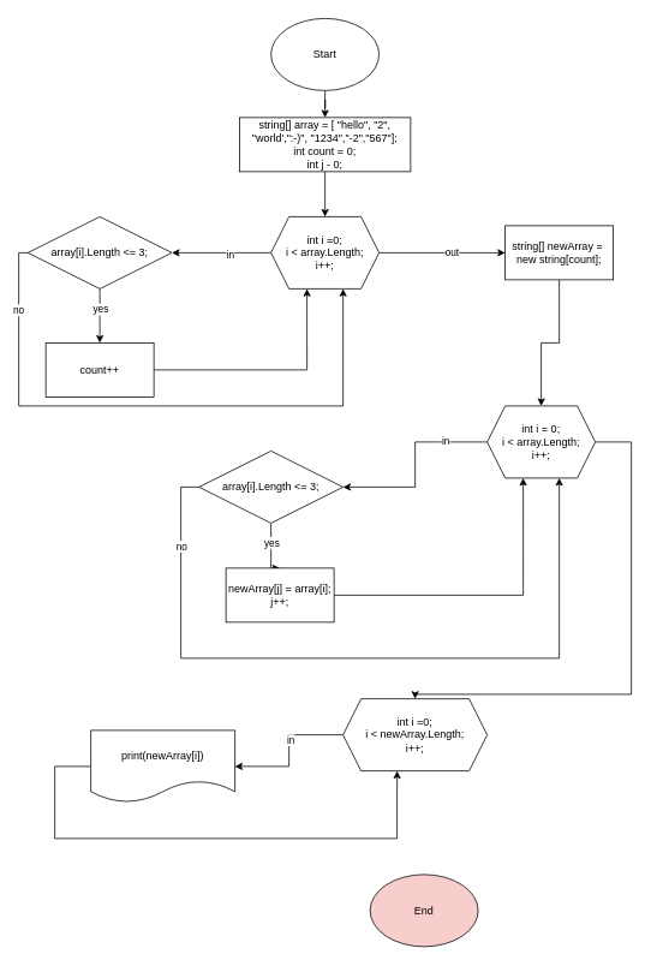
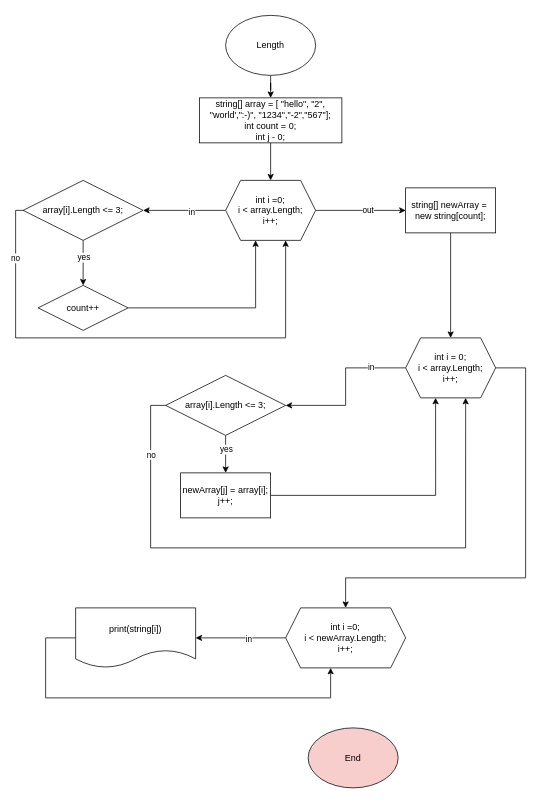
  <mxCell id="0" />
  <mxCell id="1" parent="0" />
  <mxCell id="2" style="edgeStyle=orthogonalEdgeStyle;rounded=0;orthogonalLoop=1;jettySize=auto;html=1;entryX=0.5;entryY=0;entryDx=0;entryDy=0;" edge="1" parent="1" source="3" target="5"><mxGeometry relative="1" as="geometry" /></mxCell>
- <mxCell id="3" value="Start" style="ellipse;whiteSpace=wrap;html=1;" vertex="1" parent="1"><mxGeometry x="300" y="20" width="120" height="80" as="geometry" /></mxCell>
+ <mxCell id="3" value="Length" style="ellipse;whiteSpace=wrap;html=1;" vertex="1" parent="1"><mxGeometry x="300" y="20" width="120" height="80" as="geometry" /></mxCell>
  <mxCell id="4" style="edgeStyle=orthogonalEdgeStyle;rounded=0;orthogonalLoop=1;jettySize=auto;html=1;entryX=0.5;entryY=0;entryDx=0;entryDy=0;" edge="1" parent="1" source="5" target="10"><mxGeometry relative="1" as="geometry" /></mxCell>
  <mxCell id="5" value="string[] array = [ &quot;hello&quot;, &quot;2&quot;, &quot;world',&quot;:-)&quot;, &quot;1234&quot;,&quot;-2&quot;,&quot;567&quot;];&lt;br&gt;int count = 0;&lt;br&gt;int j - 0;" style="rounded=0;whiteSpace=wrap;html=1;" vertex="1" parent="1"><mxGeometry x="265" y="130" width="190" height="60" as="geometry" /></mxCell>
  <mxCell id="6" style="edgeStyle=orthogonalEdgeStyle;rounded=0;orthogonalLoop=1;jettySize=auto;html=1;entryX=1;entryY=0.5;entryDx=0;entryDy=0;" edge="1" parent="1" source="10" target="15"><mxGeometry relative="1" as="geometry"><Array as="points"><mxPoint x="250" y="280" /><mxPoint x="250" y="280" /></Array></mxGeometry></mxCell>
  <mxCell id="7" value="in" style="edgeLabel;html=1;align=center;verticalAlign=middle;resizable=0;points=[];" vertex="1" connectable="0" parent="6"><mxGeometry x="-0.158" y="2" relative="1" as="geometry"><mxPoint as="offset" /></mxGeometry></mxCell>
  <mxCell id="8" style="edgeStyle=orthogonalEdgeStyle;rounded=0;orthogonalLoop=1;jettySize=auto;html=1;entryX=0;entryY=0.5;entryDx=0;entryDy=0;" edge="1" parent="1" source="10" target="19"><mxGeometry relative="1" as="geometry" /></mxCell>
  <mxCell id="9" value="out" style="edgeLabel;html=1;align=center;verticalAlign=middle;resizable=0;points=[];" vertex="1" connectable="0" parent="8"><mxGeometry x="0.142" y="1" relative="1" as="geometry"><mxPoint as="offset" /></mxGeometry></mxCell>
  <mxCell id="10" value="int i =0;&lt;br&gt;i &amp;lt; array.Length;&lt;br&gt;i++;" style="shape=hexagon;perimeter=hexagonPerimeter2;whiteSpace=wrap;html=1;fixedSize=1;" vertex="1" parent="1"><mxGeometry x="300" y="240" width="120" height="80" as="geometry" /></mxCell>
  <mxCell id="11" style="edgeStyle=orthogonalEdgeStyle;rounded=0;orthogonalLoop=1;jettySize=auto;html=1;entryX=0.5;entryY=0;entryDx=0;entryDy=0;" edge="1" parent="1" source="15" target="17"><mxGeometry relative="1" as="geometry" /></mxCell>
  <mxCell id="12" value="yes" style="edgeLabel;html=1;align=center;verticalAlign=middle;resizable=0;points=[];" vertex="1" connectable="0" parent="11"><mxGeometry x="-0.264" relative="1" as="geometry"><mxPoint as="offset" /></mxGeometry></mxCell>
  <mxCell id="13" style="edgeStyle=orthogonalEdgeStyle;rounded=0;orthogonalLoop=1;jettySize=auto;html=1;entryX=0.667;entryY=1;entryDx=0;entryDy=0;entryPerimeter=0;" edge="1" parent="1" source="15" target="10"><mxGeometry relative="1" as="geometry"><Array as="points"><mxPoint x="20" y="280" /><mxPoint x="20" y="450" /><mxPoint x="380" y="450" /></Array></mxGeometry></mxCell>
  <mxCell id="14" value="no" style="edgeLabel;html=1;align=center;verticalAlign=middle;resizable=0;points=[];" vertex="1" connectable="0" parent="13"><mxGeometry x="-0.781" y="-1" relative="1" as="geometry"><mxPoint as="offset" /></mxGeometry></mxCell>
  <mxCell id="15" value="array[i].Length &amp;lt;= 3;" style="rhombus;whiteSpace=wrap;html=1;" vertex="1" parent="1"><mxGeometry x="30" y="240" width="160" height="80" as="geometry" /></mxCell>
  <mxCell id="16" style="edgeStyle=orthogonalEdgeStyle;rounded=0;orthogonalLoop=1;jettySize=auto;html=1;entryX=0.333;entryY=1;entryDx=0;entryDy=0;entryPerimeter=0;" edge="1" parent="1" source="17" target="10"><mxGeometry relative="1" as="geometry" /></mxCell>
- <mxCell id="17" value="count++" style="rounded=0;whiteSpace=wrap;html=1;" vertex="1" parent="1"><mxGeometry x="50" y="380" width="120" height="60" as="geometry" /></mxCell>
+ <mxCell id="17" value="count++" style="rhombus;whiteSpace=wrap;html=1;" vertex="1" parent="1"><mxGeometry x="50" y="380" width="120" height="60" as="geometry" /></mxCell>
  <mxCell id="18" style="edgeStyle=orthogonalEdgeStyle;rounded=0;orthogonalLoop=1;jettySize=auto;html=1;entryX=0.5;entryY=0;entryDx=0;entryDy=0;" edge="1" parent="1" source="19" target="23"><mxGeometry relative="1" as="geometry" /></mxCell>
- <mxCell id="19" value="string[] newArray =&amp;nbsp;&lt;br&gt;new string[count];" style="rounded=0;whiteSpace=wrap;html=1;" vertex="1" parent="1"><mxGeometry x="560" y="250" width="120" height="60" as="geometry" /></mxCell>
+ <mxCell id="19" value="string[] newArray =&amp;nbsp;&lt;br&gt;new string[count];" style="rounded=0;whiteSpace=wrap;html=1;" vertex="1" parent="1"><mxGeometry x="540" y="250" width="120" height="60" as="geometry" /></mxCell>
  <mxCell id="20" style="edgeStyle=orthogonalEdgeStyle;rounded=0;orthogonalLoop=1;jettySize=auto;html=1;entryX=1;entryY=0.5;entryDx=0;entryDy=0;" edge="1" parent="1" source="23" target="28"><mxGeometry relative="1" as="geometry" /></mxCell>
  <mxCell id="21" value="in" style="edgeLabel;html=1;align=center;verticalAlign=middle;resizable=0;points=[];" vertex="1" connectable="0" parent="20"><mxGeometry x="-0.548" y="-2" relative="1" as="geometry"><mxPoint as="offset" /></mxGeometry></mxCell>
  <mxCell id="22" style="edgeStyle=orthogonalEdgeStyle;rounded=0;orthogonalLoop=1;jettySize=auto;html=1;entryX=0.5;entryY=0;entryDx=0;entryDy=0;" edge="1" parent="1" source="23" target="33"><mxGeometry relative="1" as="geometry"><Array as="points"><mxPoint x="700" y="490" /><mxPoint x="700" y="770" /><mxPoint x="460" y="770" /></Array></mxGeometry></mxCell>
  <mxCell id="23" value="int i = 0;&lt;br&gt;i &amp;lt; array.Length;&lt;br&gt;i++;" style="shape=hexagon;perimeter=hexagonPerimeter2;whiteSpace=wrap;html=1;fixedSize=1;" vertex="1" parent="1"><mxGeometry x="540" y="450" width="120" height="80" as="geometry" /></mxCell>
  <mxCell id="24" style="edgeStyle=orthogonalEdgeStyle;rounded=0;orthogonalLoop=1;jettySize=auto;html=1;entryX=0.5;entryY=0;entryDx=0;entryDy=0;" edge="1" parent="1" source="28" target="30"><mxGeometry relative="1" as="geometry"><Array as="points"><mxPoint x="300" y="610" /><mxPoint x="300" y="610" /></Array></mxGeometry></mxCell>
  <mxCell id="25" value="yes" style="edgeLabel;html=1;align=center;verticalAlign=middle;resizable=0;points=[];" vertex="1" connectable="0" parent="24"><mxGeometry x="-0.291" relative="1" as="geometry"><mxPoint as="offset" /></mxGeometry></mxCell>
  <mxCell id="26" style="edgeStyle=orthogonalEdgeStyle;rounded=0;orthogonalLoop=1;jettySize=auto;html=1;entryX=0.667;entryY=1;entryDx=0;entryDy=0;entryPerimeter=0;" edge="1" parent="1" source="28" target="23"><mxGeometry relative="1" as="geometry"><Array as="points"><mxPoint x="200" y="540" /><mxPoint x="200" y="730" /><mxPoint x="620" y="730" /></Array></mxGeometry></mxCell>
  <mxCell id="27" value="no" style="edgeLabel;html=1;align=center;verticalAlign=middle;resizable=0;points=[];" vertex="1" connectable="0" parent="26"><mxGeometry x="-0.795" relative="1" as="geometry"><mxPoint as="offset" /></mxGeometry></mxCell>
  <mxCell id="28" value="array[i].Length &amp;lt;= 3;" style="rhombus;whiteSpace=wrap;html=1;" vertex="1" parent="1"><mxGeometry x="220" y="500" width="160" height="80" as="geometry" /></mxCell>
  <mxCell id="29" style="edgeStyle=orthogonalEdgeStyle;rounded=0;orthogonalLoop=1;jettySize=auto;html=1;entryX=0.333;entryY=1;entryDx=0;entryDy=0;entryPerimeter=0;" edge="1" parent="1" source="30" target="23"><mxGeometry relative="1" as="geometry" /></mxCell>
- <mxCell id="30" value="newArray[j] = array[i];&lt;br&gt;j++;" style="rounded=0;whiteSpace=wrap;html=1;" vertex="1" parent="1"><mxGeometry x="250" y="630" width="120" height="60" as="geometry" /></mxCell>
+ <mxCell id="30" value="newArray[j] = array[i];&lt;br&gt;j++;" style="rounded=0;whiteSpace=wrap;html=1;" vertex="1" parent="1"><mxGeometry x="240" y="630" width="120" height="60" as="geometry" /></mxCell>
  <mxCell id="31" style="edgeStyle=orthogonalEdgeStyle;rounded=0;orthogonalLoop=1;jettySize=auto;html=1;entryX=1;entryY=0.5;entryDx=0;entryDy=0;" edge="1" parent="1" source="33" target="35"><mxGeometry relative="1" as="geometry" /></mxCell>
  <mxCell id="32" value="in" style="edgeLabel;html=1;align=center;verticalAlign=middle;resizable=0;points=[];" vertex="1" connectable="0" parent="31"><mxGeometry x="-0.161" y="1" relative="1" as="geometry"><mxPoint as="offset" /></mxGeometry></mxCell>
- <mxCell id="33" value="int i =0;&lt;br&gt;i &amp;lt; newArray.Length;&lt;br&gt;i++;" style="shape=hexagon;perimeter=hexagonPerimeter2;whiteSpace=wrap;html=1;fixedSize=1;" vertex="1" parent="1"><mxGeometry x="380" y="775" width="160" height="80" as="geometry" /></mxCell>
+ <mxCell id="33" value="int i =0;&lt;br&gt;i &amp;lt; newArray.Length;&lt;br&gt;i++;" style="shape=hexagon;perimeter=hexagonPerimeter2;whiteSpace=wrap;html=1;fixedSize=1;" vertex="1" parent="1"><mxGeometry x="380" y="810" width="160" height="80" as="geometry" /></mxCell>
  <mxCell id="34" style="edgeStyle=orthogonalEdgeStyle;rounded=0;orthogonalLoop=1;jettySize=auto;html=1;entryX=0.375;entryY=1;entryDx=0;entryDy=0;" edge="1" parent="1" source="35" target="33"><mxGeometry relative="1" as="geometry"><Array as="points"><mxPoint x="60" y="850" /><mxPoint x="60" y="930" /><mxPoint x="440" y="930" /></Array></mxGeometry></mxCell>
- <mxCell id="35" value="print(newArray[i])" style="shape=document;whiteSpace=wrap;html=1;boundedLbl=1;" vertex="1" parent="1"><mxGeometry x="100" y="810" width="160" height="80" as="geometry" /></mxCell>
+ <mxCell id="35" value="print(string[i])" style="shape=document;whiteSpace=wrap;html=1;boundedLbl=1;" vertex="1" parent="1"><mxGeometry x="100" y="810" width="160" height="80" as="geometry" /></mxCell>
  <mxCell id="36" value="End" style="ellipse;whiteSpace=wrap;html=1;fillColor=#f8cecc;" vertex="1" parent="1"><mxGeometry x="410" y="970" width="120" height="80" as="geometry" /></mxCell>
